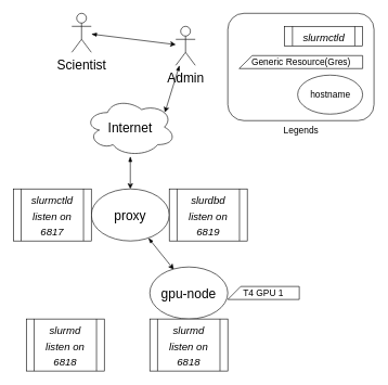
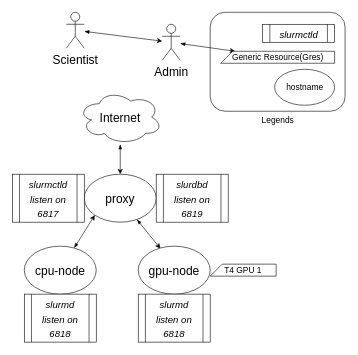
  <mxCell id="0" />
  <mxCell id="1" parent="0" />
  <mxCell id="2" style="edgeStyle=none;rounded=0;orthogonalLoop=1;jettySize=auto;html=1;entryX=0.308;entryY=0.05;entryDx=0;entryDy=0;entryPerimeter=0;fontSize=20;startArrow=blockThin;startFill=1;" parent="1" source="3" target="6" edge="1"><mxGeometry relative="1" as="geometry" /></mxCell>
  <mxCell id="3" value="proxy" style="ellipse;whiteSpace=wrap;html=1;fontSize=20;" parent="1" vertex="1"><mxGeometry x="140" y="290" width="120" height="80" as="geometry" /></mxCell>
+ <mxCell id="4" style="rounded=0;orthogonalLoop=1;jettySize=auto;html=1;entryX=0;entryY=1;entryDx=0;entryDy=0;fontSize=20;startArrow=blockThin;startFill=1;" parent="1" source="5" target="3" edge="1"><mxGeometry relative="1" as="geometry" /></mxCell>
+ <mxCell id="5" value="cpu-node" style="ellipse;whiteSpace=wrap;html=1;fontSize=20;" parent="1" vertex="1"><mxGeometry x="40" y="410" width="120" height="80" as="geometry" /></mxCell>
  <mxCell id="6" value="gpu-node" style="ellipse;whiteSpace=wrap;html=1;fontSize=20;" parent="1" vertex="1"><mxGeometry x="230" y="410" width="120" height="80" as="geometry" /></mxCell>
  <mxCell id="7" style="edgeStyle=none;rounded=0;orthogonalLoop=1;jettySize=auto;html=1;entryX=0.5;entryY=0;entryDx=0;entryDy=0;fontSize=20;startArrow=blockThin;startFill=1;" parent="1" source="8" target="3" edge="1"><mxGeometry relative="1" as="geometry" /></mxCell>
  <mxCell id="8" value="Internet" style="ellipse;shape=cloud;whiteSpace=wrap;html=1;fontSize=20;" parent="1" vertex="1"><mxGeometry x="130" y="150" width="140" height="90" as="geometry" /></mxCell>
  <mxCell id="9" style="edgeStyle=none;rounded=0;orthogonalLoop=1;jettySize=auto;html=1;fontSize=20;startArrow=blockThin;startFill=1;" parent="1" source="10" target="12" edge="1"><mxGeometry relative="1" as="geometry" /></mxCell>
  <mxCell id="10" value="Scientist" style="shape=umlActor;verticalLabelPosition=bottom;verticalAlign=top;html=1;outlineConnect=0;fontSize=20;" parent="1" vertex="1"><mxGeometry x="110" y="20" width="30" height="60" as="geometry" /></mxCell>
- <mxCell id="11" style="edgeStyle=none;rounded=0;orthogonalLoop=1;jettySize=auto;html=1;entryX=0.88;entryY=0.25;entryDx=0;entryDy=0;entryPerimeter=0;fontSize=20;startArrow=blockThin;startFill=1;" parent="1" source="12" target="8" edge="1"><mxGeometry relative="1" as="geometry" /></mxCell>
+ <mxCell id="11" style="edgeStyle=none;rounded=0;orthogonalLoop=1;jettySize=auto;html=1;fontSize=20;startArrow=blockThin;startFill=1;" parent="1" source="12" target="18" edge="1"><mxGeometry relative="1" as="geometry" /></mxCell>
  <mxCell id="12" value="Admin" style="shape=umlActor;verticalLabelPosition=bottom;verticalAlign=top;html=1;outlineConnect=0;fontSize=20;" parent="1" vertex="1"><mxGeometry x="270" y="40" width="30" height="60" as="geometry" /></mxCell>
  <mxCell id="13" value="&lt;i&gt;&lt;font style=&quot;font-size: 16px&quot;&gt;slurmctld&lt;br&gt;listen on&lt;br&gt;6817&lt;br&gt;&lt;/font&gt;&lt;/i&gt;" style="shape=process;whiteSpace=wrap;html=1;backgroundOutline=1;fontSize=20;" parent="1" vertex="1"><mxGeometry x="20" y="290" width="120" height="80" as="geometry" /></mxCell>
  <mxCell id="14" value="&lt;i&gt;&lt;font style=&quot;font-size: 16px&quot;&gt;slurmd&lt;br&gt;listen on 6818&lt;br&gt;&lt;/font&gt;&lt;/i&gt;" style="shape=process;whiteSpace=wrap;html=1;backgroundOutline=1;fontSize=20;" parent="1" vertex="1"><mxGeometry x="40" y="490" width="120" height="80" as="geometry" /></mxCell>
  <mxCell id="15" value="T4 GPU 1" style="shape=card;whiteSpace=wrap;html=1;fontSize=14;" parent="1" vertex="1"><mxGeometry x="350" y="440" width="110" height="20" as="geometry" /></mxCell>
  <mxCell id="16" value="" style="group" parent="1" vertex="1" connectable="0"><mxGeometry x="350" y="20" width="225" height="195" as="geometry" /></mxCell>
  <mxCell id="17" value="&lt;i&gt;&lt;font style=&quot;font-size: 16px&quot;&gt;slurmctld&lt;/font&gt;&lt;/i&gt;" style="shape=process;whiteSpace=wrap;html=1;backgroundOutline=1;fontSize=20;" parent="16" vertex="1"><mxGeometry x="87.5" y="20" width="120" height="30" as="geometry" /></mxCell>
  <mxCell id="18" value="Generic Resource(Gres)" style="shape=card;whiteSpace=wrap;html=1;fontSize=14;" parent="16" vertex="1"><mxGeometry x="17.5" y="65" width="190" height="20" as="geometry" /></mxCell>
  <mxCell id="19" value="hostname" style="ellipse;whiteSpace=wrap;html=1;fontSize=14;" parent="16" vertex="1"><mxGeometry x="107.5" y="95" width="100" height="60" as="geometry" /></mxCell>
  <mxCell id="20" value="" style="rounded=1;whiteSpace=wrap;html=1;fontSize=14;fillColor=none;" parent="16" vertex="1"><mxGeometry width="225" height="165" as="geometry" /></mxCell>
  <mxCell id="21" value="Legends" style="text;html=1;strokeColor=none;fillColor=none;align=center;verticalAlign=middle;whiteSpace=wrap;rounded=0;fontSize=14;" parent="16" vertex="1"><mxGeometry x="82.5" y="165" width="60" height="30" as="geometry" /></mxCell>
  <mxCell id="22" value="&lt;i&gt;&lt;font style=&quot;font-size: 16px&quot;&gt;slurmd&lt;br&gt;listen on 6818&lt;br&gt;&lt;/font&gt;&lt;/i&gt;" style="shape=process;whiteSpace=wrap;html=1;backgroundOutline=1;fontSize=20;" vertex="1" parent="1"><mxGeometry x="230" y="490" width="120" height="80" as="geometry" /></mxCell>
  <mxCell id="23" value="&lt;i&gt;&lt;font style=&quot;font-size: 16px&quot;&gt;slurdbd&lt;br&gt;listen on&lt;br&gt;6819&lt;br&gt;&lt;/font&gt;&lt;/i&gt;" style="shape=process;whiteSpace=wrap;html=1;backgroundOutline=1;fontSize=20;" vertex="1" parent="1"><mxGeometry x="260" y="290" width="120" height="80" as="geometry" /></mxCell>
